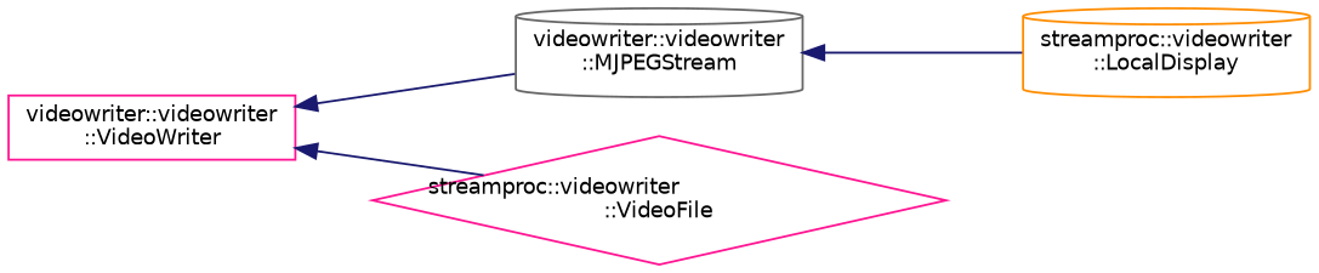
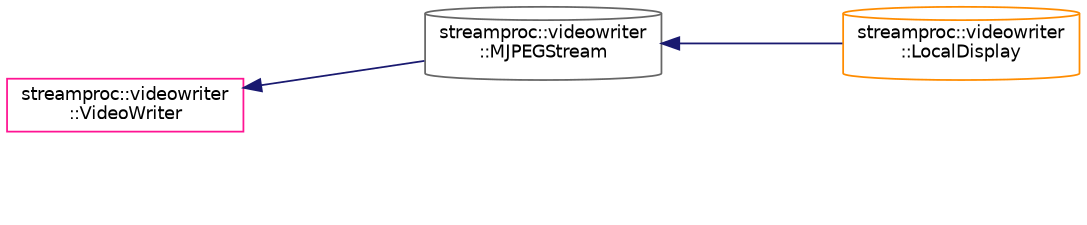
  digraph {
    rankdir=LR
    node [color=deeppink fillcolor=white fontname=Helvetica fontsize=10 shape=cylinder style=filled]
    edge [color=midnightblue dir=back fontname=Helvetica fontsize=10 labelfontname=Helvetica labelfontsize=10 style=solid]
-   n1 [height=0.2 label="videowriter::videowriter\l::VideoWriter" shape=box width=0.4]
-   n2 [color=gray40 height=0.2 label="videowriter::videowriter\l::MJPEGStream" width=0.4]
-   n3 [height=0.2 label="streamproc::videowriter\l::VideoFile" shape=diamond width=0.4]
+   n1 [height=0.2 label="streamproc::videowriter\l::VideoWriter" shape=box width=0.4]
+   n2 [color=gray40 height=0.2 label="streamproc::videowriter\l::MJPEGStream" width=0.4]
    n4 [color=darkorange height=0.2 label="streamproc::videowriter\l::LocalDisplay" width=0.4]
    n1 -> n2
-   n1 -> n3
    n2 -> n4
  }
